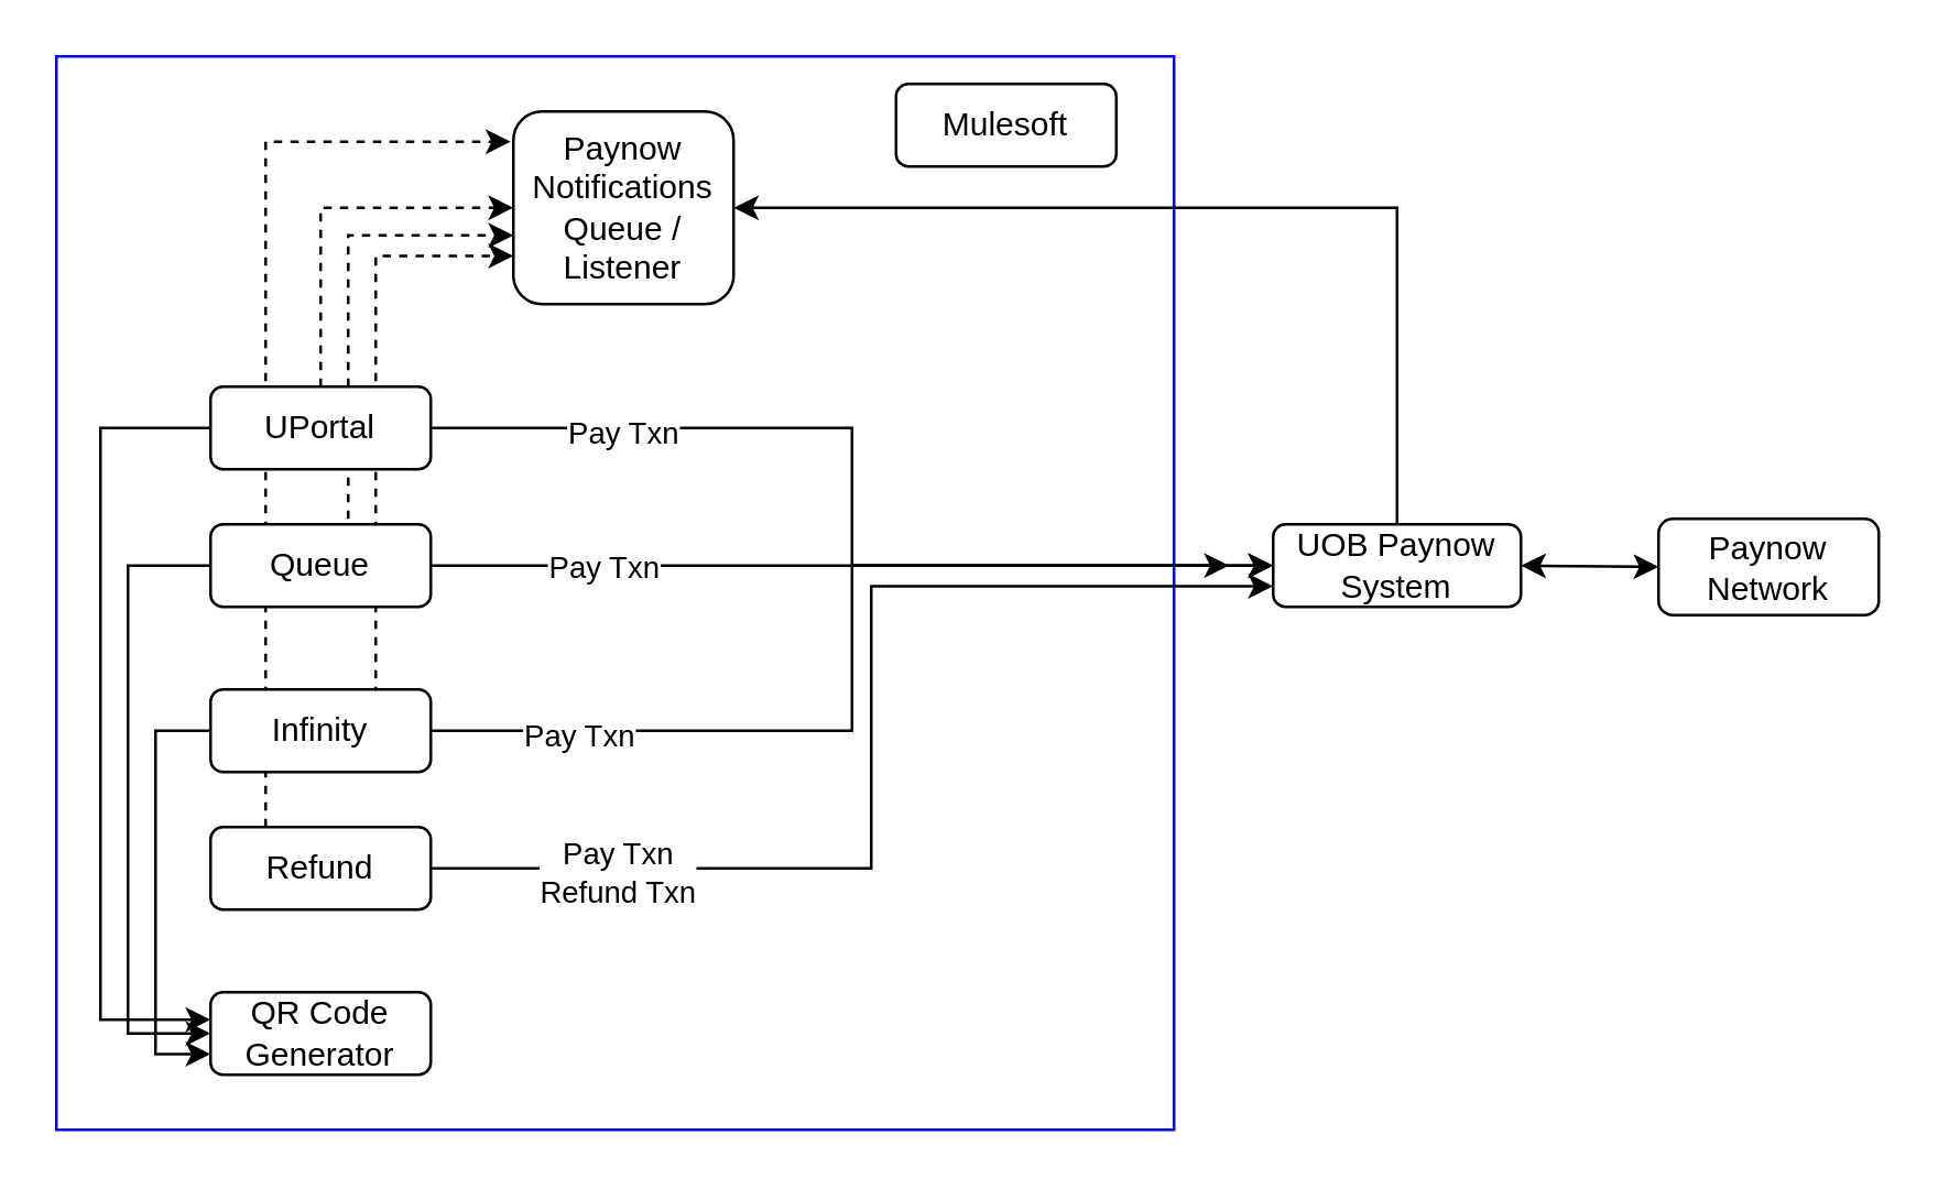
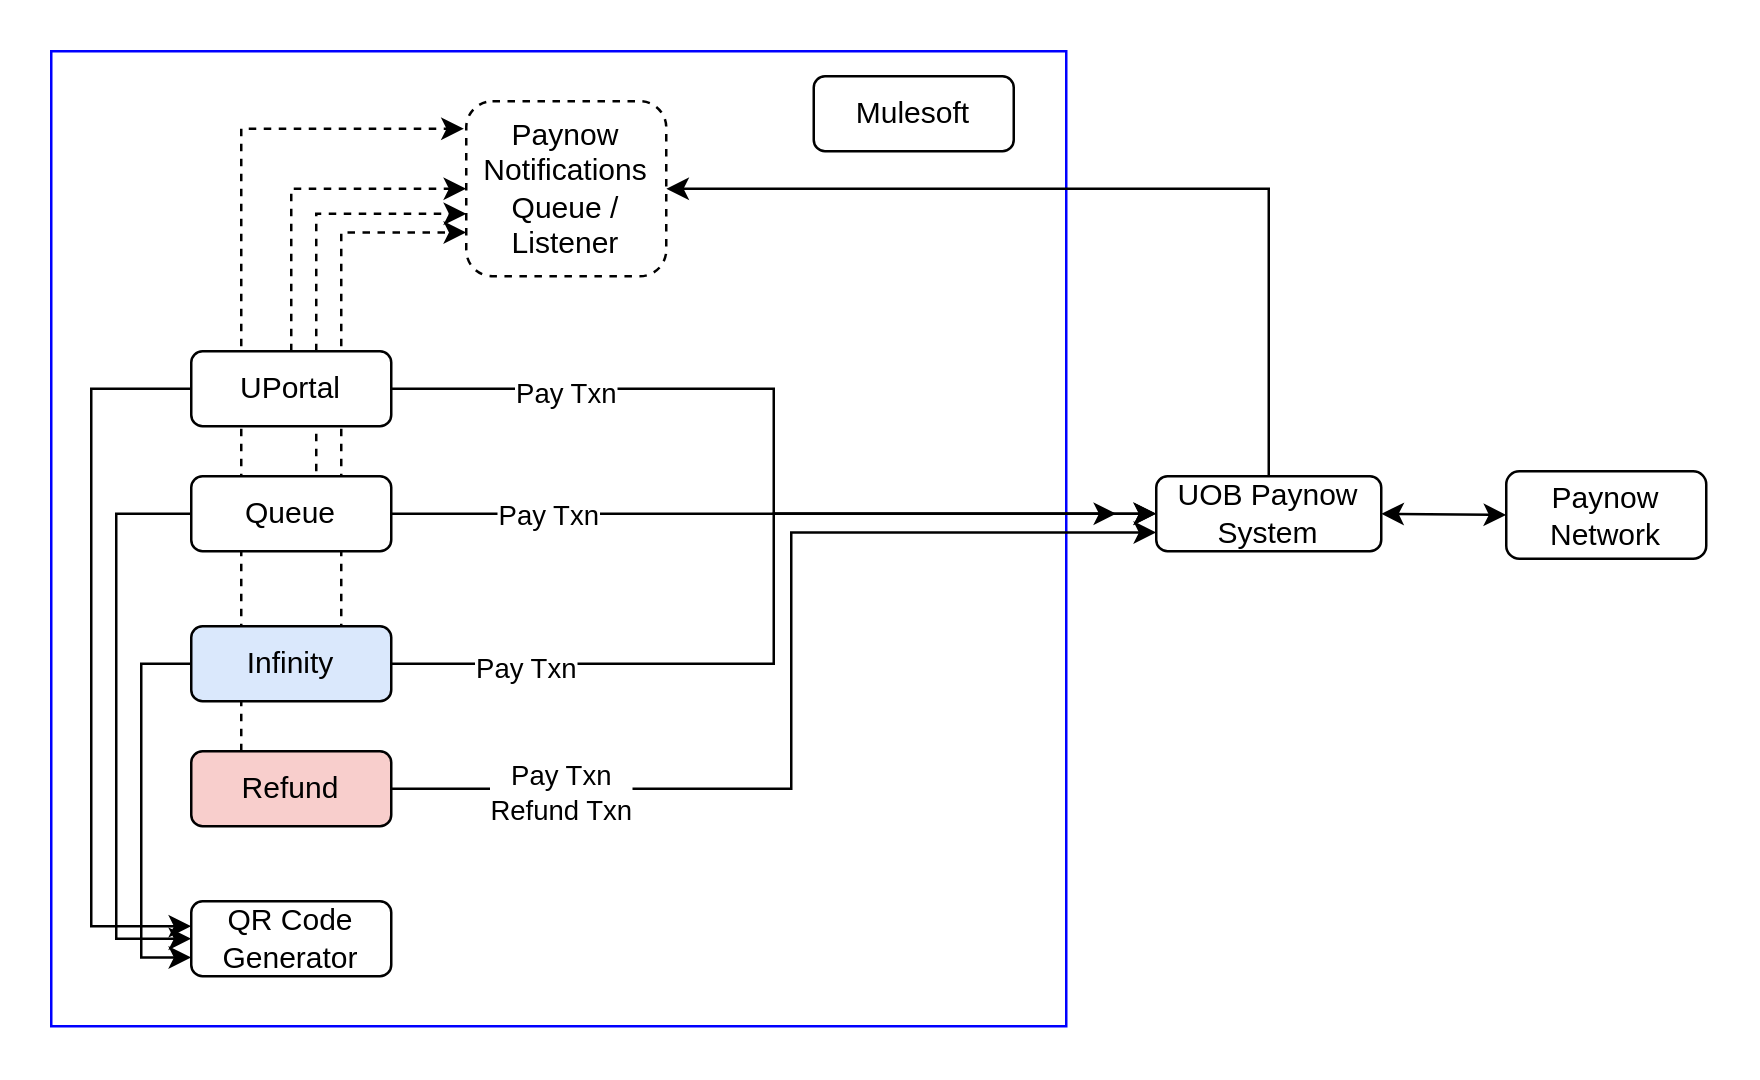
  <mxCell id="0" />
  <mxCell id="1" parent="0" />
  <mxCell id="2" style="edgeStyle=orthogonalEdgeStyle;rounded=0;orthogonalLoop=1;jettySize=auto;html=1;exitX=0.5;exitY=0;exitDx=0;exitDy=0;entryX=0;entryY=0.643;entryDx=0;entryDy=0;dashed=1;entryPerimeter=0;" edge="1" parent="1" source="17" target="21"><mxGeometry relative="1" as="geometry"><mxPoint x="126" y="150" as="sourcePoint" /><mxPoint x="196" y="85" as="targetPoint" /><Array as="points"><mxPoint x="126" y="190" /><mxPoint x="126" y="85" /></Array></mxGeometry></mxCell>
  <mxCell id="3" style="edgeStyle=orthogonalEdgeStyle;rounded=0;orthogonalLoop=1;jettySize=auto;html=1;exitX=0.5;exitY=0;exitDx=0;exitDy=0;entryX=0;entryY=0.75;entryDx=0;entryDy=0;dashed=1;" edge="1" parent="1" source="26" target="21"><mxGeometry relative="1" as="geometry"><mxPoint x="136" y="220" as="sourcePoint" /><mxPoint x="206" y="115.01" as="targetPoint" /><Array as="points"><mxPoint x="136" y="250" /><mxPoint x="136" y="93" /></Array></mxGeometry></mxCell>
  <mxCell id="4" style="edgeStyle=orthogonalEdgeStyle;rounded=0;orthogonalLoop=1;jettySize=auto;html=1;exitX=0.25;exitY=0;exitDx=0;exitDy=0;entryX=-0.012;entryY=0.157;entryDx=0;entryDy=0;entryPerimeter=0;dashed=1" edge="1" parent="1" source="20" target="21"><mxGeometry relative="1" as="geometry" /></mxCell>
  <mxCell id="5" value="" style="rounded=0;whiteSpace=wrap;html=1;fillColor=none;strokeColor=#0000FF;" vertex="1" parent="1"><mxGeometry x="20" y="20" width="406" height="390" as="geometry" /></mxCell>
  <mxCell id="6" style="edgeStyle=orthogonalEdgeStyle;rounded=0;orthogonalLoop=1;jettySize=auto;html=1;exitX=0;exitY=0.5;exitDx=0;exitDy=0;" edge="1" parent="1" source="10"><mxGeometry relative="1" as="geometry"><mxPoint x="76" y="370" as="targetPoint" /><Array as="points"><mxPoint x="36" y="155" /><mxPoint x="36" y="370" /></Array></mxGeometry></mxCell>
  <mxCell id="7" style="edgeStyle=orthogonalEdgeStyle;rounded=0;orthogonalLoop=1;jettySize=auto;html=1;exitX=1;exitY=0.5;exitDx=0;exitDy=0;entryX=0;entryY=0.5;entryDx=0;entryDy=0;" edge="1" parent="1" source="10" target="12"><mxGeometry relative="1" as="geometry" /></mxCell>
  <mxCell id="8" value="Pay Txn" style="edgeLabel;html=1;align=center;verticalAlign=middle;resizable=0;points=[];" vertex="1" connectable="0" parent="7"><mxGeometry x="-0.614" y="-1" relative="1" as="geometry"><mxPoint as="offset" /></mxGeometry></mxCell>
  <mxCell id="9" style="edgeStyle=orthogonalEdgeStyle;rounded=0;orthogonalLoop=1;jettySize=auto;html=1;exitX=0.5;exitY=0;exitDx=0;exitDy=0;entryX=0;entryY=0.5;entryDx=0;entryDy=0;dashed=1" edge="1" parent="1" source="10" target="21"><mxGeometry relative="1" as="geometry" /></mxCell>
  <mxCell id="10" value="UPortal" style="rounded=1;whiteSpace=wrap;html=1;" vertex="1" parent="1"><mxGeometry x="76" y="140" width="80" height="30" as="geometry" /></mxCell>
  <mxCell id="11" style="edgeStyle=orthogonalEdgeStyle;rounded=0;orthogonalLoop=1;jettySize=auto;html=1;exitX=0.5;exitY=0;exitDx=0;exitDy=0;entryX=1;entryY=0.5;entryDx=0;entryDy=0;" edge="1" parent="1" source="12" target="21"><mxGeometry relative="1" as="geometry" /></mxCell>
  <mxCell id="12" value="UOB Paynow System" style="rounded=1;whiteSpace=wrap;html=1;" vertex="1" parent="1"><mxGeometry x="462" y="190" width="90" height="30" as="geometry" /></mxCell>
  <mxCell id="13" value="Paynow Network" style="rounded=1;whiteSpace=wrap;html=1;" vertex="1" parent="1"><mxGeometry x="602" y="188" width="80" height="35" as="geometry" /></mxCell>
  <mxCell id="14" style="edgeStyle=orthogonalEdgeStyle;rounded=0;orthogonalLoop=1;jettySize=auto;html=1;exitX=0;exitY=0.5;exitDx=0;exitDy=0;entryX=0;entryY=0.5;entryDx=0;entryDy=0;" edge="1" parent="1" source="17" target="22"><mxGeometry relative="1" as="geometry"><Array as="points"><mxPoint x="46" y="205" /><mxPoint x="46" y="375" /></Array></mxGeometry></mxCell>
  <mxCell id="15" style="edgeStyle=orthogonalEdgeStyle;rounded=0;orthogonalLoop=1;jettySize=auto;html=1;exitX=1;exitY=0.5;exitDx=0;exitDy=0;" edge="1" parent="1" source="17"><mxGeometry relative="1" as="geometry"><mxPoint x="446" y="205" as="targetPoint" /></mxGeometry></mxCell>
  <mxCell id="16" value="Pay Txn" style="edgeLabel;html=1;align=center;verticalAlign=middle;resizable=0;points=[];" vertex="1" connectable="0" parent="15"><mxGeometry x="-0.57" relative="1" as="geometry"><mxPoint as="offset" /></mxGeometry></mxCell>
  <mxCell id="17" value="Queue" style="rounded=1;whiteSpace=wrap;html=1;" vertex="1" parent="1"><mxGeometry x="76" y="190" width="80" height="30" as="geometry" /></mxCell>
  <mxCell id="18" style="edgeStyle=orthogonalEdgeStyle;rounded=0;orthogonalLoop=1;jettySize=auto;html=1;exitX=1;exitY=0.5;exitDx=0;exitDy=0;entryX=0;entryY=0.75;entryDx=0;entryDy=0;" edge="1" parent="1" source="20" target="12"><mxGeometry relative="1" as="geometry"><Array as="points"><mxPoint x="316" y="315" /><mxPoint x="316" y="213" /></Array></mxGeometry></mxCell>
  <mxCell id="19" value="Pay Txn&lt;br&gt;Refund Txn" style="edgeLabel;html=1;align=center;verticalAlign=middle;resizable=0;points=[];" vertex="1" connectable="0" parent="18"><mxGeometry x="-0.67" y="-1" relative="1" as="geometry"><mxPoint as="offset" /></mxGeometry></mxCell>
- <mxCell id="20" value="Refund" style="rounded=1;whiteSpace=wrap;html=1;" vertex="1" parent="1"><mxGeometry x="76" y="300" width="80" height="30" as="geometry" /></mxCell>
- <mxCell id="21" value="Paynow Notifications Queue / Listener" style="rounded=1;whiteSpace=wrap;html=1;" vertex="1" parent="1"><mxGeometry x="186" y="40" width="80" height="70" as="geometry" /></mxCell>
+ <mxCell id="20" value="Refund" style="rounded=1;whiteSpace=wrap;html=1;fillColor=#f8cecc;" vertex="1" parent="1"><mxGeometry x="76" y="300" width="80" height="30" as="geometry" /></mxCell>
+ <mxCell id="21" value="Paynow Notifications Queue / Listener" style="rounded=1;whiteSpace=wrap;html=1;dashed=1;" vertex="1" parent="1"><mxGeometry x="186" y="40" width="80" height="70" as="geometry" /></mxCell>
  <mxCell id="22" value="QR Code&lt;br&gt;Generator" style="rounded=1;whiteSpace=wrap;html=1;" vertex="1" parent="1"><mxGeometry x="76" y="360" width="80" height="30" as="geometry" /></mxCell>
  <mxCell id="23" style="edgeStyle=orthogonalEdgeStyle;rounded=0;orthogonalLoop=1;jettySize=auto;html=1;exitX=0;exitY=0.5;exitDx=0;exitDy=0;entryX=0;entryY=0.75;entryDx=0;entryDy=0;" edge="1" parent="1" source="26" target="22"><mxGeometry relative="1" as="geometry"><Array as="points"><mxPoint x="56" y="265" /><mxPoint x="56" y="383" /></Array></mxGeometry></mxCell>
  <mxCell id="24" style="edgeStyle=orthogonalEdgeStyle;rounded=0;orthogonalLoop=1;jettySize=auto;html=1;exitX=1;exitY=0.5;exitDx=0;exitDy=0;entryX=0;entryY=0.5;entryDx=0;entryDy=0;" edge="1" parent="1" source="26" target="12"><mxGeometry relative="1" as="geometry" /></mxCell>
  <mxCell id="25" value="Pay Txn" style="edgeLabel;html=1;align=center;verticalAlign=middle;resizable=0;points=[];" vertex="1" connectable="0" parent="24"><mxGeometry x="-0.709" y="-1" relative="1" as="geometry"><mxPoint as="offset" /></mxGeometry></mxCell>
- <mxCell id="26" value="Infinity" style="rounded=1;whiteSpace=wrap;html=1;" vertex="1" parent="1"><mxGeometry x="76" y="250" width="80" height="30" as="geometry" /></mxCell>
+ <mxCell id="26" value="Infinity" style="rounded=1;whiteSpace=wrap;html=1;fillColor=#dae8fc;" vertex="1" parent="1"><mxGeometry x="76" y="250" width="80" height="30" as="geometry" /></mxCell>
  <mxCell id="27" value="" style="endArrow=classic;startArrow=classic;html=1;entryX=0;entryY=0.5;entryDx=0;entryDy=0;exitX=1;exitY=0.5;exitDx=0;exitDy=0;" edge="1" parent="1" source="12" target="13"><mxGeometry width="50" height="50" relative="1" as="geometry"><mxPoint x="412" y="310" as="sourcePoint" /><mxPoint x="462" y="260" as="targetPoint" /></mxGeometry></mxCell>
  <mxCell id="28" value="Mulesoft" style="rounded=1;whiteSpace=wrap;html=1;" vertex="1" parent="1"><mxGeometry x="325" y="30" width="80" height="30" as="geometry" /></mxCell>
